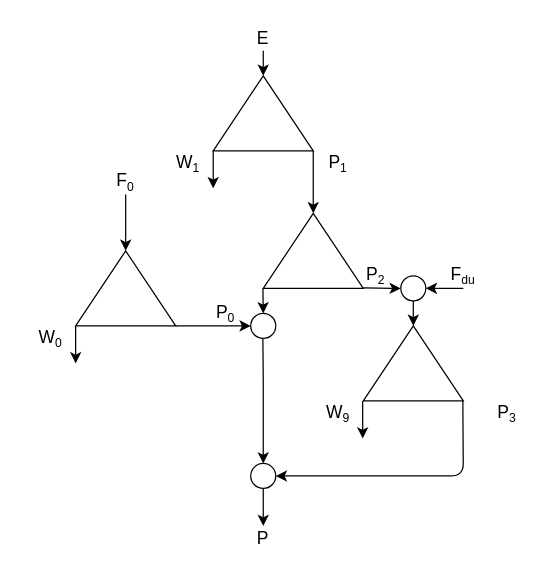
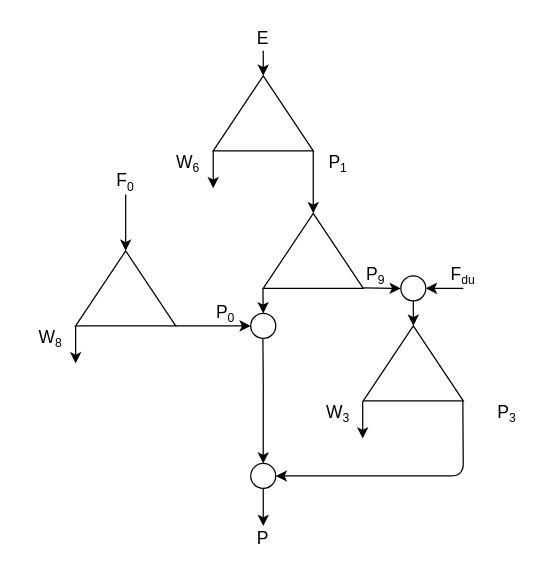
  <mxCell id="0" />
  <mxCell id="1" parent="0" />
  <mxCell id="2" value="" style="endArrow=classic;html=1;" parent="1" edge="1"><mxGeometry width="50" height="50" relative="1" as="geometry"><mxPoint x="210" y="40" as="sourcePoint" /><mxPoint x="210" y="60" as="targetPoint" /></mxGeometry></mxCell>
  <mxCell id="3" value="" style="endArrow=classic;html=1;" parent="1" edge="1"><mxGeometry width="50" height="50" relative="1" as="geometry"><mxPoint x="170" y="120" as="sourcePoint" /><mxPoint x="170" y="150" as="targetPoint" /></mxGeometry></mxCell>
  <mxCell id="4" value="" style="triangle;whiteSpace=wrap;html=1;rotation=-90;" parent="1" vertex="1"><mxGeometry x="180" y="50" width="60" height="80" as="geometry" /></mxCell>
  <mxCell id="5" value="" style="endArrow=classic;html=1;" parent="1" edge="1"><mxGeometry width="50" height="50" relative="1" as="geometry"><mxPoint x="250" y="120" as="sourcePoint" /><mxPoint x="250" y="170" as="targetPoint" /></mxGeometry></mxCell>
  <mxCell id="6" value="" style="triangle;whiteSpace=wrap;html=1;rotation=-90;" parent="1" vertex="1"><mxGeometry x="220" y="160" width="60" height="80" as="geometry" /></mxCell>
  <mxCell id="7" value="&lt;font style=&quot;font-size: 14px&quot;&gt;E&lt;/font&gt;" style="text;html=1;strokeColor=none;fillColor=none;align=center;verticalAlign=middle;whiteSpace=wrap;rounded=0;" parent="1" vertex="1"><mxGeometry x="190" y="20" width="40" height="20" as="geometry" /></mxCell>
- <mxCell id="8" value="&lt;font style=&quot;font-size: 14px&quot;&gt;W&lt;/font&gt;&lt;font style=&quot;font-size: 11.667px&quot;&gt;&lt;sub&gt;1&lt;/sub&gt;&lt;/font&gt;" style="text;html=1;strokeColor=none;fillColor=none;align=center;verticalAlign=middle;whiteSpace=wrap;rounded=0;" parent="1" vertex="1"><mxGeometry x="130" y="120" width="40" height="20" as="geometry" /></mxCell>
+ <mxCell id="8" value="&lt;font style=&quot;font-size: 14px&quot;&gt;W&lt;/font&gt;&lt;font style=&quot;font-size: 11.667px&quot;&gt;&lt;sub&gt;6&lt;/sub&gt;&lt;/font&gt;" style="text;html=1;strokeColor=none;fillColor=none;align=center;verticalAlign=middle;whiteSpace=wrap;rounded=0;" parent="1" vertex="1"><mxGeometry x="130" y="120" width="40" height="20" as="geometry" /></mxCell>
  <mxCell id="9" value="&lt;font style=&quot;font-size: 14px&quot;&gt;P&lt;/font&gt;&lt;font style=&quot;font-size: 11.667px&quot;&gt;&lt;sub&gt;1&lt;/sub&gt;&lt;/font&gt;" style="text;html=1;strokeColor=none;fillColor=none;align=center;verticalAlign=middle;whiteSpace=wrap;rounded=0;" parent="1" vertex="1"><mxGeometry x="250" y="120" width="40" height="20" as="geometry" /></mxCell>
  <mxCell id="10" value="" style="endArrow=classic;html=1;" parent="1" edge="1"><mxGeometry width="50" height="50" relative="1" as="geometry"><mxPoint x="209.76" y="230" as="sourcePoint" /><mxPoint x="210" y="250" as="targetPoint" /></mxGeometry></mxCell>
  <mxCell id="11" value="" style="endArrow=classic;html=1;entryX=1;entryY=1;entryDx=0;entryDy=0;" parent="1" target="16" edge="1"><mxGeometry width="50" height="50" relative="1" as="geometry"><mxPoint x="140" y="260" as="sourcePoint" /><mxPoint x="210" y="260" as="targetPoint" /></mxGeometry></mxCell>
  <mxCell id="12" value="" style="endArrow=classic;html=1;" parent="1" edge="1"><mxGeometry width="50" height="50" relative="1" as="geometry"><mxPoint x="60" y="260" as="sourcePoint" /><mxPoint x="60" y="290" as="targetPoint" /></mxGeometry></mxCell>
  <mxCell id="13" value="" style="triangle;whiteSpace=wrap;html=1;rotation=-90;" parent="1" vertex="1"><mxGeometry x="70" y="190" width="60" height="80" as="geometry" /></mxCell>
  <mxCell id="14" value="&lt;font style=&quot;font-size: 14px&quot;&gt;F&lt;/font&gt;&lt;font style=&quot;font-size: 11.667px&quot;&gt;&lt;sub&gt;0&lt;/sub&gt;&lt;/font&gt;" style="text;html=1;strokeColor=none;fillColor=none;align=center;verticalAlign=middle;whiteSpace=wrap;rounded=0;" parent="1" vertex="1"><mxGeometry x="80" y="135" width="40" height="20" as="geometry" /></mxCell>
- <mxCell id="15" value="&lt;font style=&quot;font-size: 14px&quot;&gt;W&lt;/font&gt;&lt;font style=&quot;font-size: 11.667px&quot;&gt;&lt;sub&gt;0&lt;/sub&gt;&lt;/font&gt;" style="text;html=1;strokeColor=none;fillColor=none;align=center;verticalAlign=middle;whiteSpace=wrap;rounded=0;" parent="1" vertex="1"><mxGeometry x="20" y="260" width="40" height="20" as="geometry" /></mxCell>
+ <mxCell id="15" value="&lt;font style=&quot;font-size: 14px&quot;&gt;W&lt;/font&gt;&lt;font style=&quot;font-size: 11.667px&quot;&gt;&lt;sub&gt;8&lt;/sub&gt;&lt;/font&gt;" style="text;html=1;strokeColor=none;fillColor=none;align=center;verticalAlign=middle;whiteSpace=wrap;rounded=0;" parent="1" vertex="1"><mxGeometry x="20" y="260" width="40" height="20" as="geometry" /></mxCell>
  <mxCell id="16" value="&lt;font style=&quot;font-size: 14px&quot;&gt;P&lt;/font&gt;&lt;font style=&quot;font-size: 11.667px&quot;&gt;&lt;sub&gt;0&lt;/sub&gt;&lt;/font&gt;" style="text;html=1;strokeColor=none;fillColor=none;align=center;verticalAlign=middle;whiteSpace=wrap;rounded=0;" parent="1" vertex="1"><mxGeometry x="160" y="240" width="40" height="20" as="geometry" /></mxCell>
  <mxCell id="17" value="" style="endArrow=classic;html=1;entryX=0.5;entryY=0;entryDx=0;entryDy=0;" parent="1" target="26" edge="1"><mxGeometry width="50" height="50" relative="1" as="geometry"><mxPoint x="209.71" y="270" as="sourcePoint" /><mxPoint x="270" y="300" as="targetPoint" /><Array as="points"><mxPoint x="210" y="300" /></Array></mxGeometry></mxCell>
  <mxCell id="18" value="" style="endArrow=classic;html=1;" parent="1" edge="1"><mxGeometry width="50" height="50" relative="1" as="geometry"><mxPoint x="290" y="229.66" as="sourcePoint" /><mxPoint x="320" y="230" as="targetPoint" /></mxGeometry></mxCell>
  <mxCell id="19" value="" style="ellipse;whiteSpace=wrap;html=1;aspect=fixed;" parent="1" vertex="1"><mxGeometry x="320" y="220" width="20" height="20" as="geometry" /></mxCell>
- <mxCell id="20" value="&lt;font style=&quot;font-size: 14px&quot;&gt;P&lt;/font&gt;&lt;font style=&quot;font-size: 11.667px&quot;&gt;&lt;sub&gt;2&lt;/sub&gt;&lt;/font&gt;" style="text;html=1;strokeColor=none;fillColor=none;align=center;verticalAlign=middle;whiteSpace=wrap;rounded=0;" parent="1" vertex="1"><mxGeometry x="280" y="210" width="40" height="20" as="geometry" /></mxCell>
+ <mxCell id="20" value="&lt;font style=&quot;font-size: 14px&quot;&gt;P&lt;/font&gt;&lt;font style=&quot;font-size: 11.667px&quot;&gt;&lt;sub&gt;9&lt;/sub&gt;&lt;/font&gt;" style="text;html=1;strokeColor=none;fillColor=none;align=center;verticalAlign=middle;whiteSpace=wrap;rounded=0;" parent="1" vertex="1"><mxGeometry x="280" y="210" width="40" height="20" as="geometry" /></mxCell>
  <mxCell id="21" value="&lt;font style=&quot;font-size: 14px&quot;&gt;F&lt;/font&gt;&lt;font style=&quot;font-size: 11.667px&quot;&gt;&lt;sub&gt;du&lt;/sub&gt;&lt;/font&gt;" style="text;html=1;strokeColor=none;fillColor=none;align=center;verticalAlign=middle;whiteSpace=wrap;rounded=0;" parent="1" vertex="1"><mxGeometry x="350" y="210" width="40" height="20" as="geometry" /></mxCell>
  <mxCell id="22" value="" style="ellipse;whiteSpace=wrap;html=1;aspect=fixed;" parent="1" vertex="1"><mxGeometry x="200" y="250" width="20" height="20" as="geometry" /></mxCell>
  <mxCell id="23" value="" style="endArrow=classic;html=1;entryX=1;entryY=0.5;entryDx=0;entryDy=0;" parent="1" target="19" edge="1"><mxGeometry width="50" height="50" relative="1" as="geometry"><mxPoint x="370" y="230" as="sourcePoint" /><mxPoint x="330" y="240" as="targetPoint" /></mxGeometry></mxCell>
  <mxCell id="24" value="" style="endArrow=classic;html=1;entryX=1;entryY=0.5;entryDx=0;entryDy=0;exitX=0.5;exitY=1;exitDx=0;exitDy=0;" parent="1" source="14" target="13" edge="1"><mxGeometry width="50" height="50" relative="1" as="geometry"><mxPoint x="100" y="190" as="sourcePoint" /><mxPoint x="339.71" y="230" as="targetPoint" /></mxGeometry></mxCell>
  <mxCell id="25" value="" style="endArrow=classic;html=1;exitX=0.007;exitY=0.995;exitDx=0;exitDy=0;entryX=1;entryY=0.5;entryDx=0;entryDy=0;exitPerimeter=0;" parent="1" source="29" target="26" edge="1"><mxGeometry width="50" height="50" relative="1" as="geometry"><mxPoint x="219.71" y="280" as="sourcePoint" /><mxPoint x="330" y="300" as="targetPoint" /><Array as="points"><mxPoint x="370" y="380" /></Array></mxGeometry></mxCell>
  <mxCell id="26" value="" style="ellipse;whiteSpace=wrap;html=1;aspect=fixed;" parent="1" vertex="1"><mxGeometry x="200" y="370" width="20" height="20" as="geometry" /></mxCell>
  <mxCell id="27" value="" style="endArrow=classic;html=1;exitX=0.5;exitY=1;exitDx=0;exitDy=0;" parent="1" source="26" edge="1"><mxGeometry width="50" height="50" relative="1" as="geometry"><mxPoint x="249.76" y="240" as="sourcePoint" /><mxPoint x="210" y="420" as="targetPoint" /></mxGeometry></mxCell>
  <mxCell id="28" value="&lt;font style=&quot;font-size: 14px&quot;&gt;P&lt;/font&gt;" style="text;html=1;strokeColor=none;fillColor=none;align=center;verticalAlign=middle;whiteSpace=wrap;rounded=0;" parent="1" vertex="1"><mxGeometry x="190" y="420" width="40" height="20" as="geometry" /></mxCell>
  <mxCell id="29" value="" style="triangle;whiteSpace=wrap;html=1;rotation=-90;" parent="1" vertex="1"><mxGeometry x="300" y="250" width="60" height="80" as="geometry" /></mxCell>
- <mxCell id="30" value="&lt;font style=&quot;font-size: 14px&quot;&gt;W&lt;/font&gt;&lt;font style=&quot;font-size: 11.667px&quot;&gt;&lt;sub&gt;9&lt;/sub&gt;&lt;/font&gt;" style="text;html=1;strokeColor=none;fillColor=none;align=center;verticalAlign=middle;whiteSpace=wrap;rounded=0;" parent="1" vertex="1"><mxGeometry x="250" y="320" width="40" height="20" as="geometry" /></mxCell>
+ <mxCell id="30" value="&lt;font style=&quot;font-size: 14px&quot;&gt;W&lt;/font&gt;&lt;font style=&quot;font-size: 11.667px&quot;&gt;&lt;sub&gt;3&lt;/sub&gt;&lt;/font&gt;" style="text;html=1;strokeColor=none;fillColor=none;align=center;verticalAlign=middle;whiteSpace=wrap;rounded=0;" parent="1" vertex="1"><mxGeometry x="250" y="320" width="40" height="20" as="geometry" /></mxCell>
  <mxCell id="31" value="&lt;font style=&quot;font-size: 14px&quot;&gt;P&lt;/font&gt;&lt;font style=&quot;font-size: 11.667px&quot;&gt;&lt;sub&gt;3&lt;/sub&gt;&lt;/font&gt;" style="text;html=1;strokeColor=none;fillColor=none;align=center;verticalAlign=middle;whiteSpace=wrap;rounded=0;" parent="1" vertex="1"><mxGeometry x="385" y="320" width="40" height="20" as="geometry" /></mxCell>
  <mxCell id="32" value="" style="endArrow=classic;html=1;exitX=0.5;exitY=1;exitDx=0;exitDy=0;entryX=1;entryY=0.5;entryDx=0;entryDy=0;" parent="1" source="19" target="29" edge="1"><mxGeometry width="50" height="50" relative="1" as="geometry"><mxPoint x="339.71" y="210" as="sourcePoint" /><mxPoint x="339.71" y="230" as="targetPoint" /></mxGeometry></mxCell>
  <mxCell id="33" value="" style="endArrow=classic;html=1;" parent="1" edge="1"><mxGeometry width="50" height="50" relative="1" as="geometry"><mxPoint x="289.52" y="320" as="sourcePoint" /><mxPoint x="289.52" y="350" as="targetPoint" /></mxGeometry></mxCell>
